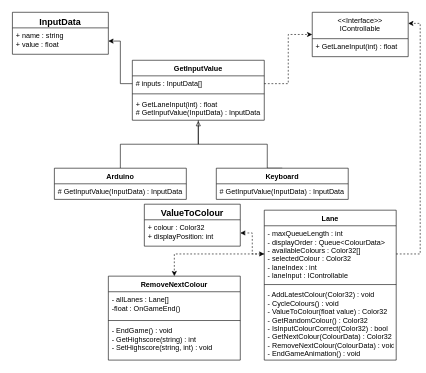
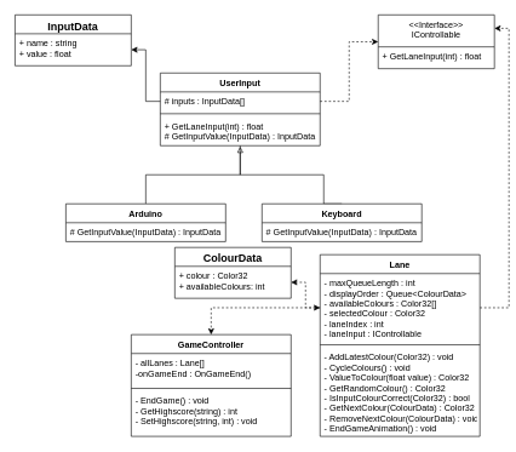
  <mxCell id="0" />
  <mxCell id="1" parent="0" />
- <mxCell id="2" value="GetInputValue" style="swimlane;fontStyle=1;align=center;verticalAlign=top;childLayout=stackLayout;horizontal=1;startSize=26;horizontalStack=0;resizeParent=1;resizeParentMax=0;resizeLast=0;collapsible=1;marginBottom=0;" vertex="1" parent="1"><mxGeometry x="220" y="100" width="220" height="100" as="geometry" /></mxCell>
+ <mxCell id="2" value="UserInput" style="swimlane;fontStyle=1;align=center;verticalAlign=top;childLayout=stackLayout;horizontal=1;startSize=26;horizontalStack=0;resizeParent=1;resizeParentMax=0;resizeLast=0;collapsible=1;marginBottom=0;" vertex="1" parent="1"><mxGeometry x="220" y="100" width="220" height="100" as="geometry" /></mxCell>
  <mxCell id="3" value="# inputs : InputData[]" style="text;strokeColor=none;fillColor=none;align=left;verticalAlign=top;spacingLeft=4;spacingRight=4;overflow=hidden;rotatable=0;points=[[0,0.5],[1,0.5]];portConstraint=eastwest;" vertex="1" parent="2"><mxGeometry y="26" width="220" height="26" as="geometry" /></mxCell>
  <mxCell id="4" value="" style="line;strokeWidth=1;fillColor=none;align=left;verticalAlign=middle;spacingTop=-1;spacingLeft=3;spacingRight=3;rotatable=0;labelPosition=right;points=[];portConstraint=eastwest;" vertex="1" parent="2"><mxGeometry y="52" width="220" height="8" as="geometry" /></mxCell>
  <mxCell id="5" value="+ GetLaneInput(int) : float&#10;# GetInputValue(InputData) : InputData&#10;" style="text;strokeColor=none;fillColor=none;align=left;verticalAlign=top;spacingLeft=4;spacingRight=4;overflow=hidden;rotatable=0;points=[[0,0.5],[1,0.5]];portConstraint=eastwest;" vertex="1" parent="2"><mxGeometry y="60" width="220" height="40" as="geometry" /></mxCell>
  <mxCell id="6" value="&lt;&lt;Interface&gt;&gt;&#10;IControllable&#10;" style="swimlane;fontStyle=0;childLayout=stackLayout;horizontal=1;startSize=44;fillColor=none;horizontalStack=0;resizeParent=1;resizeParentMax=0;resizeLast=0;collapsible=1;marginBottom=0;strokeColor=#000000;verticalAlign=top;align=center;" vertex="1" parent="1"><mxGeometry x="520" y="20" width="160" height="74" as="geometry" /></mxCell>
  <mxCell id="7" value="+ GetLaneInput(int) : float" style="text;strokeColor=none;fillColor=none;align=left;verticalAlign=top;spacingLeft=4;spacingRight=4;overflow=hidden;rotatable=0;points=[[0,0.5],[1,0.5]];portConstraint=eastwest;" vertex="1" parent="6"><mxGeometry y="44" width="160" height="30" as="geometry" /></mxCell>
  <mxCell id="8" value="InputData" style="swimlane;fontStyle=1;align=center;verticalAlign=top;childLayout=stackLayout;horizontal=1;startSize=26;horizontalStack=0;resizeParent=1;resizeParentMax=0;resizeLast=0;collapsible=1;marginBottom=0;strokeColor=#000000;fontSize=15;" vertex="1" parent="1"><mxGeometry x="20" y="20" width="160" height="70" as="geometry" /></mxCell>
  <mxCell id="9" value="+ name : string&#10;+ value : float&#10;" style="text;strokeColor=none;fillColor=none;align=left;verticalAlign=top;spacingLeft=4;spacingRight=4;overflow=hidden;rotatable=0;points=[[0,0.5],[1,0.5]];portConstraint=eastwest;" vertex="1" parent="8"><mxGeometry y="26" width="160" height="44" as="geometry" /></mxCell>
  <mxCell id="10" style="edgeStyle=orthogonalEdgeStyle;rounded=0;orthogonalLoop=1;jettySize=auto;html=1;exitX=0.5;exitY=0;exitDx=0;exitDy=0;entryX=0.5;entryY=1.032;entryDx=0;entryDy=0;entryPerimeter=0;fontSize=15;endArrow=block;endFill=0;" edge="1" parent="1" source="11" target="5"><mxGeometry relative="1" as="geometry"><Array as="points"><mxPoint x="445" y="240" /><mxPoint x="330" y="240" /></Array></mxGeometry></mxCell>
  <mxCell id="11" value="Keyboard" style="swimlane;fontStyle=1;align=center;verticalAlign=top;childLayout=stackLayout;horizontal=1;startSize=26;horizontalStack=0;resizeParent=1;resizeParentMax=0;resizeLast=0;collapsible=1;marginBottom=0;" vertex="1" parent="1"><mxGeometry x="360" y="280" width="220" height="52" as="geometry" /></mxCell>
  <mxCell id="12" value="# GetInputValue(InputData) : InputData" style="text;strokeColor=none;fillColor=none;align=left;verticalAlign=top;spacingLeft=4;spacingRight=4;overflow=hidden;rotatable=0;points=[[0,0.5],[1,0.5]];portConstraint=eastwest;" vertex="1" parent="11"><mxGeometry y="26" width="220" height="26" as="geometry" /></mxCell>
  <mxCell id="13" style="edgeStyle=orthogonalEdgeStyle;rounded=0;orthogonalLoop=1;jettySize=auto;html=1;exitX=0.5;exitY=0;exitDx=0;exitDy=0;entryX=0.5;entryY=1;entryDx=0;entryDy=0;fontSize=15;endArrow=none;endFill=0;" edge="1" parent="1" source="14" target="2"><mxGeometry relative="1" as="geometry" /></mxCell>
  <mxCell id="14" value="Arduino" style="swimlane;fontStyle=1;align=center;verticalAlign=top;childLayout=stackLayout;horizontal=1;startSize=26;horizontalStack=0;resizeParent=1;resizeParentMax=0;resizeLast=0;collapsible=1;marginBottom=0;" vertex="1" parent="1"><mxGeometry x="90" y="280" width="220" height="52" as="geometry" /></mxCell>
  <mxCell id="15" value="# GetInputValue(InputData) : InputData" style="text;strokeColor=none;fillColor=none;align=left;verticalAlign=top;spacingLeft=4;spacingRight=4;overflow=hidden;rotatable=0;points=[[0,0.5],[1,0.5]];portConstraint=eastwest;" vertex="1" parent="14"><mxGeometry y="26" width="220" height="26" as="geometry" /></mxCell>
  <mxCell id="16" style="edgeStyle=orthogonalEdgeStyle;rounded=0;orthogonalLoop=1;jettySize=auto;html=1;exitX=0;exitY=0.5;exitDx=0;exitDy=0;entryX=1;entryY=0.5;entryDx=0;entryDy=0;endArrow=classic;endFill=1;strokeColor=#000000;fontSize=15;dashed=0;" edge="1" parent="1" source="3" target="9"><mxGeometry relative="1" as="geometry" /></mxCell>
  <mxCell id="17" style="edgeStyle=orthogonalEdgeStyle;rounded=0;orthogonalLoop=1;jettySize=auto;html=1;exitX=1;exitY=0.5;exitDx=0;exitDy=0;entryX=0;entryY=0.5;entryDx=0;entryDy=0;dashed=1;endArrow=classic;endFill=1;strokeColor=#000000;fontSize=15;" edge="1" parent="1" source="3" target="6"><mxGeometry relative="1" as="geometry" /></mxCell>
  <mxCell id="18" value="Lane" style="swimlane;fontStyle=1;align=center;verticalAlign=top;childLayout=stackLayout;horizontal=1;startSize=26;horizontalStack=0;resizeParent=1;resizeParentMax=0;resizeLast=0;collapsible=1;marginBottom=0;" vertex="1" parent="1"><mxGeometry x="440" y="350" width="220" height="250" as="geometry" /></mxCell>
  <mxCell id="19" value="- maxQueueLength : int&#10;- displayOrder : Queue&lt;ColourData&gt;&#10;- availableColours : Color32[]&#10;- selectedColour : Color32&#10;- laneIndex : int&#10;- laneInput : IControllable&#10;&#10;&#10;" style="text;strokeColor=none;fillColor=none;align=left;verticalAlign=top;spacingLeft=4;spacingRight=4;overflow=hidden;rotatable=0;points=[[0,0.5],[1,0.5]];portConstraint=eastwest;" vertex="1" parent="18"><mxGeometry y="26" width="220" height="94" as="geometry" /></mxCell>
  <mxCell id="20" value="" style="line;strokeWidth=1;fillColor=none;align=left;verticalAlign=middle;spacingTop=-1;spacingLeft=3;spacingRight=3;rotatable=0;labelPosition=right;points=[];portConstraint=eastwest;" vertex="1" parent="18"><mxGeometry y="120" width="220" height="8" as="geometry" /></mxCell>
  <mxCell id="21" value="- AddLatestColour(Color32) : void&#10;- CycleColours() : void&#10;- ValueToColour(float value) : Color32&#10;- GetRandomColour() : Color32&#10;- IsInputColourCorrect(Color32) : bool&#10;- GetNextColour(ColourData) : Color32&#10;- RemoveNextColour(ColourData) : void&#10;- EndGameAnimation() : void&#10;&#10;" style="text;strokeColor=none;fillColor=none;align=left;verticalAlign=top;spacingLeft=4;spacingRight=4;overflow=hidden;rotatable=0;points=[[0,0.5],[1,0.5]];portConstraint=eastwest;" vertex="1" parent="18"><mxGeometry y="128" width="220" height="122" as="geometry" /></mxCell>
- <mxCell id="22" value="ValueToColour" style="swimlane;fontStyle=1;align=center;verticalAlign=top;childLayout=stackLayout;horizontal=1;startSize=26;horizontalStack=0;resizeParent=1;resizeParentMax=0;resizeLast=0;collapsible=1;marginBottom=0;strokeColor=#000000;fontSize=15;" vertex="1" parent="1"><mxGeometry x="240" y="340" width="160" height="70" as="geometry" /></mxCell>
- <mxCell id="23" value="+ colour : Color32&#10;+ displayPosition: int&#10;" style="text;strokeColor=none;fillColor=none;align=left;verticalAlign=top;spacingLeft=4;spacingRight=4;overflow=hidden;rotatable=0;points=[[0,0.5],[1,0.5]];portConstraint=eastwest;" vertex="1" parent="22"><mxGeometry y="26" width="160" height="44" as="geometry" /></mxCell>
+ <mxCell id="22" value="ColourData" style="swimlane;fontStyle=1;align=center;verticalAlign=top;childLayout=stackLayout;horizontal=1;startSize=26;horizontalStack=0;resizeParent=1;resizeParentMax=0;resizeLast=0;collapsible=1;marginBottom=0;strokeColor=#000000;fontSize=15;" vertex="1" parent="1"><mxGeometry x="240" y="340" width="160" height="70" as="geometry" /></mxCell>
+ <mxCell id="23" value="+ colour : Color32&#10;+ availableColours: int&#10;" style="text;strokeColor=none;fillColor=none;align=left;verticalAlign=top;spacingLeft=4;spacingRight=4;overflow=hidden;rotatable=0;points=[[0,0.5],[1,0.5]];portConstraint=eastwest;" vertex="1" parent="22"><mxGeometry y="26" width="160" height="44" as="geometry" /></mxCell>
  <mxCell id="24" style="edgeStyle=orthogonalEdgeStyle;rounded=0;orthogonalLoop=1;jettySize=auto;html=1;exitX=1;exitY=0.5;exitDx=0;exitDy=0;entryX=1;entryY=0.25;entryDx=0;entryDy=0;dashed=1;endArrow=classic;endFill=1;strokeColor=#000000;fontSize=15;" edge="1" parent="1" source="19" target="6"><mxGeometry relative="1" as="geometry" /></mxCell>
  <mxCell id="25" style="edgeStyle=orthogonalEdgeStyle;rounded=0;orthogonalLoop=1;jettySize=auto;html=1;exitX=0;exitY=0.5;exitDx=0;exitDy=0;entryX=1;entryY=0.5;entryDx=0;entryDy=0;dashed=1;endArrow=classic;endFill=1;strokeColor=#000000;fontSize=15;" edge="1" parent="1" source="19" target="23"><mxGeometry relative="1" as="geometry" /></mxCell>
- <mxCell id="26" value="RemoveNextColour" style="swimlane;fontStyle=1;align=center;verticalAlign=top;childLayout=stackLayout;horizontal=1;startSize=26;horizontalStack=0;resizeParent=1;resizeParentMax=0;resizeLast=0;collapsible=1;marginBottom=0;" vertex="1" parent="1"><mxGeometry x="180" y="460" width="220" height="140" as="geometry" /></mxCell>
- <mxCell id="27" value="- allLanes : Lane[]&#10;-float : OnGameEnd()&#10;" style="text;strokeColor=none;fillColor=none;align=left;verticalAlign=top;spacingLeft=4;spacingRight=4;overflow=hidden;rotatable=0;points=[[0,0.5],[1,0.5]];portConstraint=eastwest;" vertex="1" parent="26"><mxGeometry y="26" width="220" height="44" as="geometry" /></mxCell>
+ <mxCell id="26" value="GameController" style="swimlane;fontStyle=1;align=center;verticalAlign=top;childLayout=stackLayout;horizontal=1;startSize=26;horizontalStack=0;resizeParent=1;resizeParentMax=0;resizeLast=0;collapsible=1;marginBottom=0;" vertex="1" parent="1"><mxGeometry x="180" y="460" width="220" height="140" as="geometry" /></mxCell>
+ <mxCell id="27" value="- allLanes : Lane[]&#10;-onGameEnd : OnGameEnd()&#10;" style="text;strokeColor=none;fillColor=none;align=left;verticalAlign=top;spacingLeft=4;spacingRight=4;overflow=hidden;rotatable=0;points=[[0,0.5],[1,0.5]];portConstraint=eastwest;" vertex="1" parent="26"><mxGeometry y="26" width="220" height="44" as="geometry" /></mxCell>
  <mxCell id="28" value="" style="line;strokeWidth=1;fillColor=none;align=left;verticalAlign=middle;spacingTop=-1;spacingLeft=3;spacingRight=3;rotatable=0;labelPosition=right;points=[];portConstraint=eastwest;" vertex="1" parent="26"><mxGeometry y="70" width="220" height="8" as="geometry" /></mxCell>
  <mxCell id="29" value="- EndGame() : void&#10;- GetHighscore(string) : int&#10;- SetHighscore(string,  int) : void&#10;" style="text;strokeColor=none;fillColor=none;align=left;verticalAlign=top;spacingLeft=4;spacingRight=4;overflow=hidden;rotatable=0;points=[[0,0.5],[1,0.5]];portConstraint=eastwest;" vertex="1" parent="26"><mxGeometry y="78" width="220" height="62" as="geometry" /></mxCell>
  <mxCell id="30" style="edgeStyle=orthogonalEdgeStyle;rounded=0;orthogonalLoop=1;jettySize=auto;html=1;exitX=0;exitY=0.5;exitDx=0;exitDy=0;entryX=0.5;entryY=0;entryDx=0;entryDy=0;dashed=1;endArrow=classic;endFill=1;strokeColor=#000000;fontSize=15;startArrow=classic;startFill=1;" edge="1" parent="1" source="19" target="26"><mxGeometry relative="1" as="geometry" /></mxCell>
